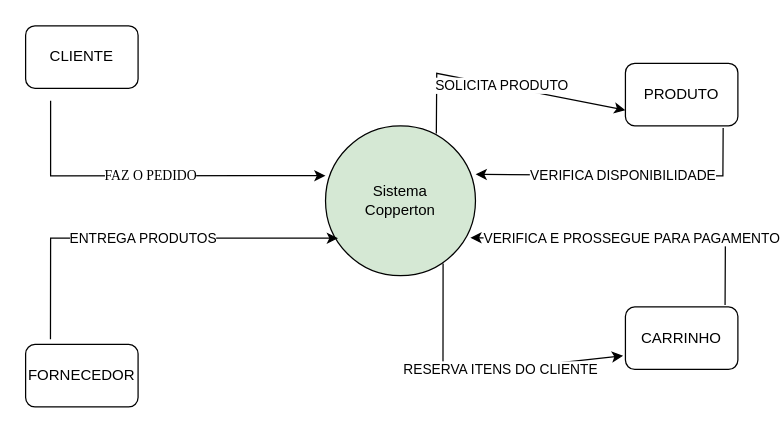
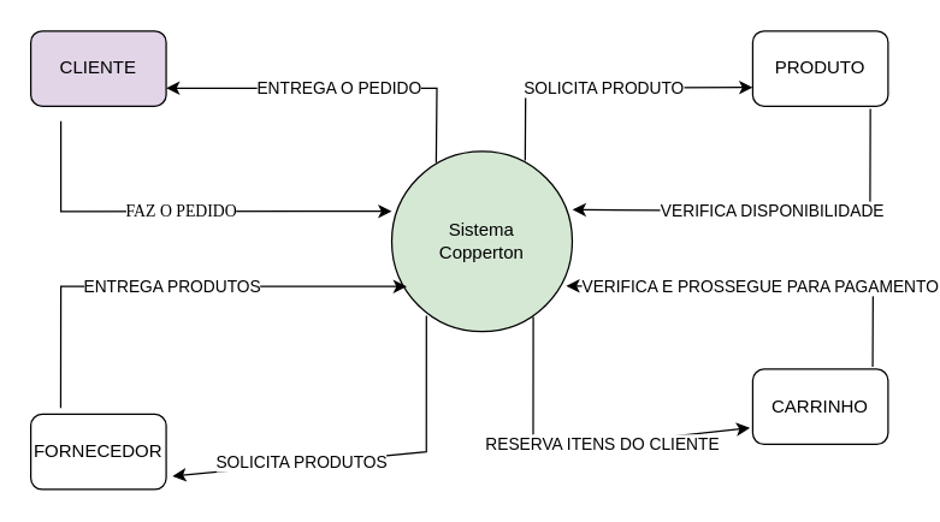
  <mxCell id="0" />
  <mxCell id="1" parent="0" />
  <mxCell id="2" value="Sistema&lt;br&gt;Copperton" style="ellipse;whiteSpace=wrap;html=1;aspect=fixed;fillColor=#d5e8d4;" vertex="1" parent="1"><mxGeometry x="260" y="100" width="120" height="120" as="geometry" /></mxCell>
- <mxCell id="3" value="CLIENTE" style="rounded=1;whiteSpace=wrap;html=1;" vertex="1" parent="1"><mxGeometry x="20" y="20" width="90" height="50" as="geometry" /></mxCell>
- <mxCell id="4" value="PRODUTO" style="rounded=1;whiteSpace=wrap;html=1;" vertex="1" parent="1"><mxGeometry x="500" y="50" width="90" height="50" as="geometry" /></mxCell>
+ <mxCell id="3" value="CLIENTE" style="rounded=1;whiteSpace=wrap;html=1;fillColor=#e1d5e7;" vertex="1" parent="1"><mxGeometry x="20" y="20" width="90" height="50" as="geometry" /></mxCell>
+ <mxCell id="4" value="PRODUTO" style="rounded=1;whiteSpace=wrap;html=1;" vertex="1" parent="1"><mxGeometry x="500" y="20" width="90" height="50" as="geometry" /></mxCell>
  <mxCell id="5" value="CARRINHO" style="rounded=1;whiteSpace=wrap;html=1;" vertex="1" parent="1"><mxGeometry x="500" y="245" width="90" height="50" as="geometry" /></mxCell>
  <mxCell id="6" value="FORNECEDOR" style="rounded=1;whiteSpace=wrap;html=1;" vertex="1" parent="1"><mxGeometry x="20" y="275" width="90" height="50" as="geometry" /></mxCell>
+ <mxCell id="7" value="ENTREGA O PEDIDO" style="endArrow=classic;html=1;rounded=0;entryX=1;entryY=0.76;entryDx=0;entryDy=0;entryPerimeter=0;exitX=0.246;exitY=0.064;exitDx=0;exitDy=0;exitPerimeter=0;" edge="1" parent="1" source="2" target="3"><mxGeometry width="50" height="50" relative="1" as="geometry"><mxPoint x="290" y="100" as="sourcePoint" /><mxPoint x="190" y="60" as="targetPoint" /><Array as="points"><mxPoint x="290" y="58" /><mxPoint x="220" y="58" /></Array></mxGeometry></mxCell>
  <mxCell id="8" value="FAZ O PEDIDO" style="endArrow=classic;html=1;rounded=0;entryX=0;entryY=0.333;entryDx=0;entryDy=0;entryPerimeter=0;fontColor=#000000;fontFamily=Verdana;" edge="1" parent="1" target="2"><mxGeometry width="50" height="50" relative="1" as="geometry"><mxPoint x="40" y="80" as="sourcePoint" /><mxPoint x="260" y="180" as="targetPoint" /><Array as="points"><mxPoint x="40" y="140" /></Array><mxPoint as="offset" /></mxGeometry></mxCell>
+ <mxCell id="9" value="SOLICITA PRODUTOS" style="endArrow=classic;html=1;rounded=0;exitX=0.192;exitY=0.911;exitDx=0;exitDy=0;exitPerimeter=0;entryX=1.047;entryY=0.824;entryDx=0;entryDy=0;entryPerimeter=0;" edge="1" parent="1" source="2" target="6"><mxGeometry x="0.339" y="-1" width="50" height="50" relative="1" as="geometry"><mxPoint x="290" y="375" as="sourcePoint" /><mxPoint x="120" y="300" as="targetPoint" /><Array as="points"><mxPoint x="283" y="300" /></Array><mxPoint as="offset" /></mxGeometry></mxCell>
  <mxCell id="10" value="ENTREGA PRODUTOS" style="endArrow=classic;html=1;rounded=0;exitX=0.221;exitY=-0.083;exitDx=0;exitDy=0;exitPerimeter=0;" edge="1" parent="1" source="6"><mxGeometry width="50" height="50" relative="1" as="geometry"><mxPoint x="40" y="250" as="sourcePoint" /><mxPoint x="270" y="190" as="targetPoint" /><Array as="points"><mxPoint x="40" y="190" /></Array></mxGeometry></mxCell>
  <mxCell id="11" value="SOLICITA PRODUTO" style="endArrow=classic;html=1;rounded=0;exitX=0.739;exitY=0.051;exitDx=0;exitDy=0;exitPerimeter=0;entryX=0;entryY=0.75;entryDx=0;entryDy=0;" edge="1" parent="1" source="2" target="4"><mxGeometry width="50" height="50" relative="1" as="geometry"><mxPoint x="340" y="100" as="sourcePoint" /><mxPoint x="420" y="60" as="targetPoint" /><Array as="points"><mxPoint x="349" y="58" /></Array></mxGeometry></mxCell>
  <mxCell id="12" value="VERIFICA DISPONIBILIDADE" style="endArrow=classic;html=1;rounded=0;entryX=1.001;entryY=0.324;entryDx=0;entryDy=0;entryPerimeter=0;exitX=0.869;exitY=1.037;exitDx=0;exitDy=0;exitPerimeter=0;" edge="1" parent="1" source="4" target="2"><mxGeometry width="50" height="50" relative="1" as="geometry"><mxPoint x="390" y="150" as="sourcePoint" /><mxPoint x="470" y="110" as="targetPoint" /><Array as="points"><mxPoint x="578" y="140" /></Array></mxGeometry></mxCell>
  <mxCell id="13" value="VERIFICA E PROSSEGUE PARA PAGAMENTO" style="endArrow=classic;html=1;rounded=0;entryX=0.966;entryY=0.747;entryDx=0;entryDy=0;entryPerimeter=0;exitX=0.886;exitY=-0.03;exitDx=0;exitDy=0;exitPerimeter=0;" edge="1" parent="1" source="5" target="2"><mxGeometry width="50" height="50" relative="1" as="geometry"><mxPoint x="490" y="250" as="sourcePoint" /><mxPoint x="370" y="193" as="targetPoint" /><Array as="points"><mxPoint x="580" y="190" /></Array></mxGeometry></mxCell>
  <mxCell id="14" value="RESERVA ITENS DO CLIENTE" style="endArrow=classic;html=1;rounded=0;exitX=0.784;exitY=0.919;exitDx=0;exitDy=0;exitPerimeter=0;entryX=-0.021;entryY=0.78;entryDx=0;entryDy=0;entryPerimeter=0;" edge="1" parent="1" source="2" target="5"><mxGeometry x="0.161" width="50" height="50" relative="1" as="geometry"><mxPoint x="360" y="280" as="sourcePoint" /><mxPoint x="440" y="240" as="targetPoint" /><Array as="points"><mxPoint x="354" y="300" /></Array><mxPoint as="offset" /></mxGeometry></mxCell>
